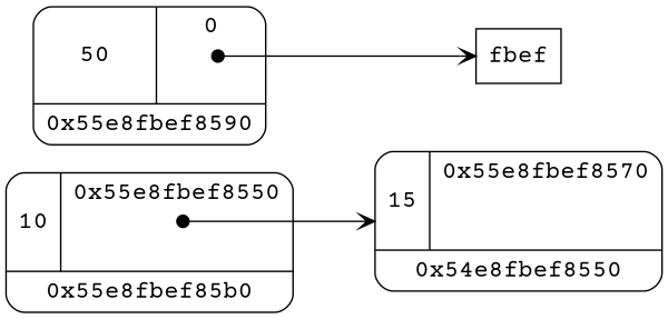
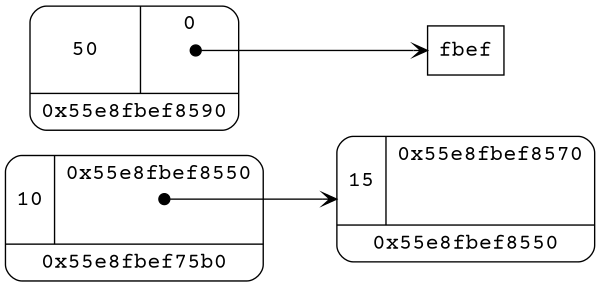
  digraph {
    fontname="Courier Prime"
    rankdir=LR
    ranksep=.75
    node [fontname="Courier Prime" fontsize=16 shape=Mrecord]
    edge [arrowhead=vee arrowtail=dot dir=both fontname="Courier Prime" tailclip=false tailport="ref:c"]
-   n1 [height=0.015 label="{ {<data> 10 } | <ref> 0x55e8fbef8550\n\n\n} | <actual> 0x55e8fbef85b0 " width=0.03]
-   n2 [height=0.015 label="{ {<data> 15 } | <ref> 0x55e8fbef8570\n\n\n} | <actual> 0x54e8fbef8550 " width=0.03]
+   n1 [height=0.015 label="{ {<data> 10 } | <ref> 0x55e8fbef8550\n\n\n} | <actual> 0x55e8fbef75b0 " width=0.03]
+   n2 [height=0.015 label="{ {<data> 15 } | <ref> 0x55e8fbef8570\n\n\n} | <actual> 0x55e8fbef8550 " width=0.03]
    n3 [height=0.015 label="{ {<data> 50 } | <ref> 0\n\n\n} | <actual> 0x55e8fbef8590 " width=0.03]
    n4 [label=fbef shape=box]
    n1 -> n2
    n3 -> n4
  }
